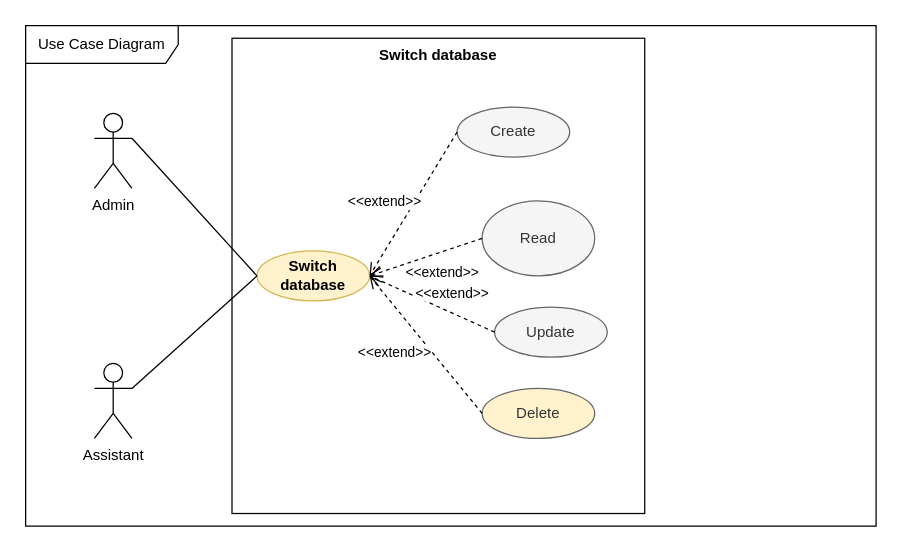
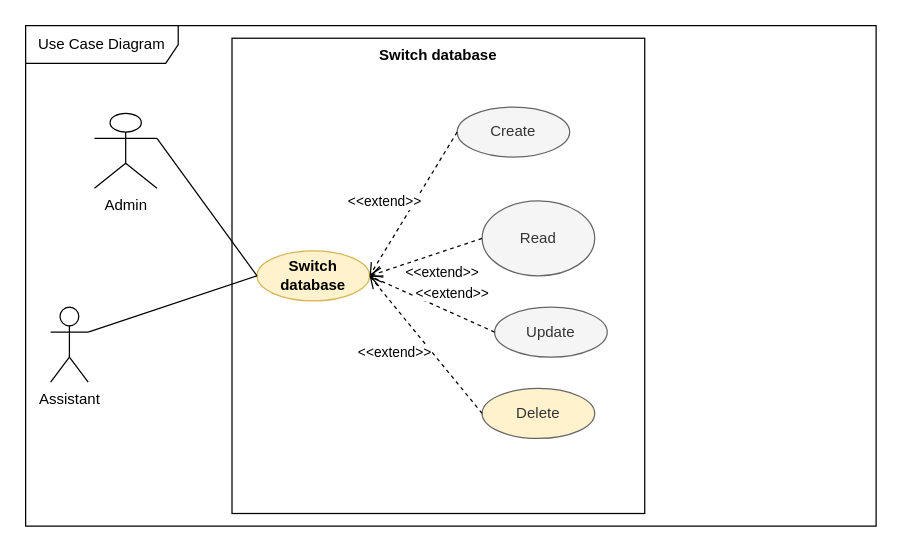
  <mxCell id="0" />
  <mxCell id="1" parent="0" />
  <mxCell id="2" value="Use Case Diagram" style="shape=umlFrame;whiteSpace=wrap;html=1;width=122;height=30;" parent="1" vertex="1"><mxGeometry x="20" y="20" width="680" height="400" as="geometry" /></mxCell>
  <mxCell id="3" value="" style="html=1;" parent="1" vertex="1"><mxGeometry x="185" y="30" width="330" height="380" as="geometry" /></mxCell>
- <mxCell id="4" value="Admin" style="shape=umlActor;verticalLabelPosition=bottom;verticalAlign=top;html=1;" parent="1" vertex="1"><mxGeometry x="75" y="90" width="30" height="60" as="geometry" /></mxCell>
- <mxCell id="5" value="Assistant" style="shape=umlActor;verticalLabelPosition=bottom;verticalAlign=top;html=1;" parent="1" vertex="1"><mxGeometry x="75" y="290" width="30" height="60" as="geometry" /></mxCell>
+ <mxCell id="4" value="Admin" style="shape=umlActor;verticalLabelPosition=bottom;verticalAlign=top;html=1;" parent="1" vertex="1"><mxGeometry x="75" y="90" width="50" height="60" as="geometry" /></mxCell>
+ <mxCell id="5" value="Assistant" style="shape=umlActor;verticalLabelPosition=bottom;verticalAlign=top;html=1;" parent="1" vertex="1"><mxGeometry x="40" y="245" width="30" height="60" as="geometry" /></mxCell>
  <mxCell id="6" value="&lt;span style=&quot;font-weight: 700&quot;&gt;Switch database&lt;/span&gt;" style="ellipse;whiteSpace=wrap;html=1;fillColor=#fff2cc;strokeColor=#d6b656;" parent="1" vertex="1"><mxGeometry x="205" y="200" width="90" height="40" as="geometry" /></mxCell>
  <mxCell id="7" value="Create" style="ellipse;whiteSpace=wrap;html=1;fillColor=#f5f5f5;strokeColor=#666666;fontColor=#333333;" parent="1" vertex="1"><mxGeometry x="365" y="85" width="90" height="40" as="geometry" /></mxCell>
  <mxCell id="8" value="Switch database" style="text;align=center;fontStyle=1;verticalAlign=middle;spacingLeft=3;spacingRight=3;strokeColor=none;rotatable=0;points=[[0,0.5],[1,0.5]];portConstraint=eastwest;" parent="1" vertex="1"><mxGeometry x="310" y="30" width="80" height="26" as="geometry" /></mxCell>
  <mxCell id="9" value="" style="endArrow=none;html=1;entryX=0;entryY=0.5;entryDx=0;entryDy=0;exitX=1;exitY=0.333;exitDx=0;exitDy=0;exitPerimeter=0;" parent="1" source="4" target="6" edge="1"><mxGeometry relative="1" as="geometry"><mxPoint x="125" y="119.5" as="sourcePoint" /><mxPoint x="285" y="119.5" as="targetPoint" /></mxGeometry></mxCell>
  <mxCell id="10" value="" style="endArrow=none;html=1;entryX=0;entryY=0.5;entryDx=0;entryDy=0;exitX=1;exitY=0.333;exitDx=0;exitDy=0;exitPerimeter=0;" parent="1" source="5" target="6" edge="1"><mxGeometry relative="1" as="geometry"><mxPoint x="175" y="180" as="sourcePoint" /><mxPoint x="305" y="164" as="targetPoint" /></mxGeometry></mxCell>
  <mxCell id="11" value="Read" style="ellipse;whiteSpace=wrap;html=1;fillColor=#f5f5f5;strokeColor=#666666;fontColor=#333333;" vertex="1" parent="1"><mxGeometry x="385" y="160" width="90" height="60" as="geometry" /></mxCell>
  <mxCell id="12" value="Update" style="ellipse;whiteSpace=wrap;html=1;fillColor=#f5f5f5;strokeColor=#666666;fontColor=#333333;" vertex="1" parent="1"><mxGeometry x="395" y="245" width="90" height="40" as="geometry" /></mxCell>
  <mxCell id="13" value="Delete" style="ellipse;whiteSpace=wrap;html=1;fillColor=#fff2cc;strokeColor=#666666;fontColor=#333333;" vertex="1" parent="1"><mxGeometry x="385" y="310" width="90" height="40" as="geometry" /></mxCell>
  <mxCell id="14" value="&amp;lt;&amp;lt;extend&amp;gt;&amp;gt;" style="html=1;verticalAlign=bottom;endArrow=open;dashed=1;endSize=8;entryX=1;entryY=0.5;entryDx=0;entryDy=0;exitX=0;exitY=0.5;exitDx=0;exitDy=0;" edge="1" parent="1" source="7" target="6"><mxGeometry x="0.277" y="-16" relative="1" as="geometry"><mxPoint x="385" y="108" as="sourcePoint" /><mxPoint x="295" y="218" as="targetPoint" /><mxPoint as="offset" /></mxGeometry></mxCell>
  <mxCell id="15" value="&amp;lt;&amp;lt;extend&amp;gt;&amp;gt;" style="html=1;verticalAlign=bottom;endArrow=open;dashed=1;endSize=8;exitX=0;exitY=0.5;exitDx=0;exitDy=0;" edge="1" parent="1" source="11"><mxGeometry x="-0.113" y="24" relative="1" as="geometry"><mxPoint x="395" y="120" as="sourcePoint" /><mxPoint x="295" y="220" as="targetPoint" /><mxPoint as="offset" /></mxGeometry></mxCell>
  <mxCell id="16" value="&amp;lt;&amp;lt;extend&amp;gt;&amp;gt;" style="html=1;verticalAlign=bottom;endArrow=open;dashed=1;endSize=8;exitX=0;exitY=0.5;exitDx=0;exitDy=0;" edge="1" parent="1" source="12"><mxGeometry x="-0.278" y="-6" relative="1" as="geometry"><mxPoint x="405" y="130" as="sourcePoint" /><mxPoint x="295" y="220" as="targetPoint" /><mxPoint as="offset" /></mxGeometry></mxCell>
  <mxCell id="17" value="&amp;lt;&amp;lt;extend&amp;gt;&amp;gt;" style="html=1;verticalAlign=bottom;endArrow=open;dashed=1;endSize=8;exitX=0;exitY=0.5;exitDx=0;exitDy=0;" edge="1" parent="1" source="13"><mxGeometry x="0.059" y="29" relative="1" as="geometry"><mxPoint x="415" y="140" as="sourcePoint" /><mxPoint x="295" y="220" as="targetPoint" /><mxPoint as="offset" /></mxGeometry></mxCell>
